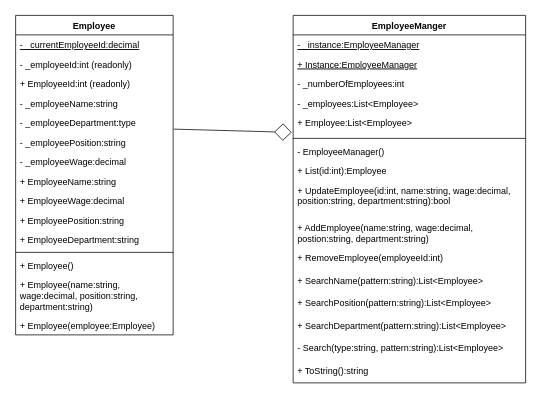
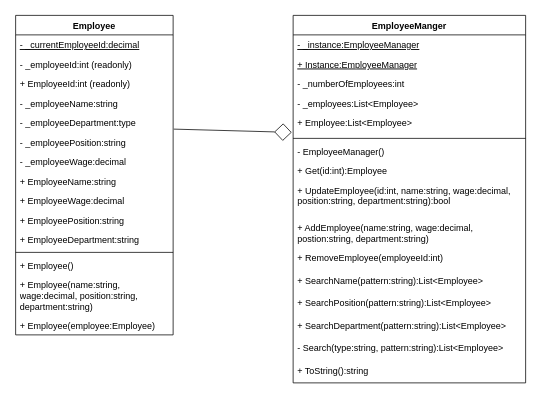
  <mxCell id="0" />
  <mxCell id="1" parent="0" />
  <mxCell id="2" style="edgeStyle=none;rounded=0;orthogonalLoop=1;jettySize=auto;html=1;endArrow=diamond;endFill=0;strokeWidth=1;fontSize=16;jumpSize=2;endSize=21;exitX=1.004;exitY=0.833;exitDx=0;exitDy=0;entryX=-0.006;entryY=0.867;entryDx=0;entryDy=0;exitPerimeter=0;entryPerimeter=0;" parent="1" source="8" target="24" edge="1"><mxGeometry relative="1" as="geometry"><mxPoint x="377" y="132" as="sourcePoint" /><mxPoint x="350" y="80" as="targetPoint" /></mxGeometry></mxCell>
  <mxCell id="3" value="Employee" style="swimlane;fontStyle=1;align=center;verticalAlign=top;childLayout=stackLayout;horizontal=1;startSize=26;horizontalStack=0;resizeParent=1;resizeParentMax=0;resizeLast=0;collapsible=1;marginBottom=0;" parent="1" vertex="1"><mxGeometry x="20" y="20" width="210" height="426" as="geometry"><mxRectangle x="330" y="170" width="90" height="26" as="alternateBounds" /></mxGeometry></mxCell>
  <mxCell id="4" value="- _currentEmployeeId:decimal" style="text;strokeColor=none;fillColor=none;align=left;verticalAlign=top;spacingLeft=4;spacingRight=4;overflow=hidden;rotatable=0;points=[[0,0.5],[1,0.5]];portConstraint=eastwest;fontStyle=4" parent="3" vertex="1"><mxGeometry y="26" width="210" height="26" as="geometry" /></mxCell>
  <mxCell id="5" value="- _employeeId:int (readonly)" style="text;strokeColor=none;fillColor=none;align=left;verticalAlign=top;spacingLeft=4;spacingRight=4;overflow=hidden;rotatable=0;points=[[0,0.5],[1,0.5]];portConstraint=eastwest;" parent="3" vertex="1"><mxGeometry y="52" width="210" height="26" as="geometry" /></mxCell>
  <mxCell id="6" value="+ EmployeeId:int (readonly)" style="text;strokeColor=none;fillColor=none;align=left;verticalAlign=top;spacingLeft=4;spacingRight=4;overflow=hidden;rotatable=0;points=[[0,0.5],[1,0.5]];portConstraint=eastwest;" parent="3" vertex="1"><mxGeometry y="78" width="210" height="26" as="geometry" /></mxCell>
  <mxCell id="7" value="- _employeeName:string" style="text;strokeColor=none;fillColor=none;align=left;verticalAlign=top;spacingLeft=4;spacingRight=4;overflow=hidden;rotatable=0;points=[[0,0.5],[1,0.5]];portConstraint=eastwest;" parent="3" vertex="1"><mxGeometry y="104" width="210" height="26" as="geometry" /></mxCell>
  <mxCell id="8" value="- _employeeDepartment:type" style="text;strokeColor=none;fillColor=none;align=left;verticalAlign=top;spacingLeft=4;spacingRight=4;overflow=hidden;rotatable=0;points=[[0,0.5],[1,0.5]];portConstraint=eastwest;" parent="3" vertex="1"><mxGeometry y="130" width="210" height="26" as="geometry" /></mxCell>
  <mxCell id="9" value="- _employeePosition:string" style="text;strokeColor=none;fillColor=none;align=left;verticalAlign=top;spacingLeft=4;spacingRight=4;overflow=hidden;rotatable=0;points=[[0,0.5],[1,0.5]];portConstraint=eastwest;" parent="3" vertex="1"><mxGeometry y="156" width="210" height="26" as="geometry" /></mxCell>
  <mxCell id="10" value="- _employeeWage:decimal" style="text;strokeColor=none;fillColor=none;align=left;verticalAlign=top;spacingLeft=4;spacingRight=4;overflow=hidden;rotatable=0;points=[[0,0.5],[1,0.5]];portConstraint=eastwest;" parent="3" vertex="1"><mxGeometry y="182" width="210" height="26" as="geometry" /></mxCell>
  <mxCell id="11" value="+ EmployeeName:string" style="text;strokeColor=none;fillColor=none;align=left;verticalAlign=top;spacingLeft=4;spacingRight=4;overflow=hidden;rotatable=0;points=[[0,0.5],[1,0.5]];portConstraint=eastwest;" parent="3" vertex="1"><mxGeometry y="208" width="210" height="26" as="geometry" /></mxCell>
  <mxCell id="12" value="+ EmployeeWage:decimal" style="text;strokeColor=none;fillColor=none;align=left;verticalAlign=top;spacingLeft=4;spacingRight=4;overflow=hidden;rotatable=0;points=[[0,0.5],[1,0.5]];portConstraint=eastwest;" parent="3" vertex="1"><mxGeometry y="234" width="210" height="26" as="geometry" /></mxCell>
  <mxCell id="13" value="+ EmployeePosition:string" style="text;strokeColor=none;fillColor=none;align=left;verticalAlign=top;spacingLeft=4;spacingRight=4;overflow=hidden;rotatable=0;points=[[0,0.5],[1,0.5]];portConstraint=eastwest;" parent="3" vertex="1"><mxGeometry y="260" width="210" height="26" as="geometry" /></mxCell>
  <mxCell id="14" value="+ EmployeeDepartment:string" style="text;strokeColor=none;fillColor=none;align=left;verticalAlign=top;spacingLeft=4;spacingRight=4;overflow=hidden;rotatable=0;points=[[0,0.5],[1,0.5]];portConstraint=eastwest;" parent="3" vertex="1"><mxGeometry y="286" width="210" height="26" as="geometry" /></mxCell>
  <mxCell id="15" value="" style="line;strokeWidth=1;fillColor=none;align=left;verticalAlign=middle;spacingTop=-1;spacingLeft=3;spacingRight=3;rotatable=0;labelPosition=right;points=[];portConstraint=eastwest;" parent="3" vertex="1"><mxGeometry y="312" width="210" height="8" as="geometry" /></mxCell>
  <mxCell id="16" value="+ Employee()" style="text;strokeColor=none;fillColor=none;align=left;verticalAlign=top;spacingLeft=4;spacingRight=4;overflow=hidden;rotatable=0;points=[[0,0.5],[1,0.5]];portConstraint=eastwest;" parent="3" vertex="1"><mxGeometry y="320" width="210" height="26" as="geometry" /></mxCell>
  <mxCell id="17" value="+ Employee(name:string, wage:decimal, position:string, department:string)" style="text;strokeColor=none;fillColor=none;align=left;verticalAlign=top;spacingLeft=4;spacingRight=4;overflow=hidden;rotatable=0;points=[[0,0.5],[1,0.5]];portConstraint=eastwest;whiteSpace=wrap;" parent="3" vertex="1"><mxGeometry y="346" width="210" height="54" as="geometry" /></mxCell>
  <mxCell id="18" value="+ Employee(employee:Employee)" style="text;strokeColor=none;fillColor=none;align=left;verticalAlign=top;spacingLeft=4;spacingRight=4;overflow=hidden;rotatable=0;points=[[0,0.5],[1,0.5]];portConstraint=eastwest;" parent="3" vertex="1"><mxGeometry y="400" width="210" height="26" as="geometry" /></mxCell>
  <mxCell id="19" value="EmployeeManger" style="swimlane;fontStyle=1;align=center;verticalAlign=top;childLayout=stackLayout;horizontal=1;startSize=26;horizontalStack=0;resizeParent=1;resizeParentMax=0;resizeLast=0;collapsible=1;marginBottom=0;" parent="1" vertex="1"><mxGeometry x="390" y="20" width="310" height="490" as="geometry"><mxRectangle x="330" y="170" width="90" height="26" as="alternateBounds" /></mxGeometry></mxCell>
  <mxCell id="20" value="- _instance:EmployeeManager" style="text;strokeColor=none;fillColor=none;align=left;verticalAlign=top;spacingLeft=4;spacingRight=4;overflow=hidden;rotatable=0;points=[[0,0.5],[1,0.5]];portConstraint=eastwest;fontStyle=4" parent="19" vertex="1"><mxGeometry y="26" width="310" height="26" as="geometry" /></mxCell>
  <mxCell id="21" value="+ Instance:EmployeeManager" style="text;strokeColor=none;fillColor=none;align=left;verticalAlign=top;spacingLeft=4;spacingRight=4;overflow=hidden;rotatable=0;points=[[0,0.5],[1,0.5]];portConstraint=eastwest;fontStyle=4" parent="19" vertex="1"><mxGeometry y="52" width="310" height="26" as="geometry" /></mxCell>
  <mxCell id="22" value="- _numberOfEmployees:int" style="text;strokeColor=none;fillColor=none;align=left;verticalAlign=top;spacingLeft=4;spacingRight=4;overflow=hidden;rotatable=0;points=[[0,0.5],[1,0.5]];portConstraint=eastwest;" parent="19" vertex="1"><mxGeometry y="78" width="310" height="26" as="geometry" /></mxCell>
  <mxCell id="23" value="- _employees:List&lt;Employee&gt;" style="text;strokeColor=none;fillColor=none;align=left;verticalAlign=top;spacingLeft=4;spacingRight=4;overflow=hidden;rotatable=0;points=[[0,0.5],[1,0.5]];portConstraint=eastwest;" parent="19" vertex="1"><mxGeometry y="104" width="310" height="26" as="geometry" /></mxCell>
  <mxCell id="24" value="+ Employee:List&lt;Employee&gt;" style="text;strokeColor=none;fillColor=none;align=left;verticalAlign=top;spacingLeft=4;spacingRight=4;overflow=hidden;rotatable=0;points=[[0,0.5],[1,0.5]];portConstraint=eastwest;" parent="19" vertex="1"><mxGeometry y="130" width="310" height="30" as="geometry" /></mxCell>
  <mxCell id="25" value="" style="line;strokeWidth=1;fillColor=none;align=left;verticalAlign=middle;spacingTop=-1;spacingLeft=3;spacingRight=3;rotatable=0;labelPosition=right;points=[];portConstraint=eastwest;" parent="19" vertex="1"><mxGeometry y="160" width="310" height="8" as="geometry" /></mxCell>
  <mxCell id="26" value="- EmployeeManager()" style="text;strokeColor=none;fillColor=none;align=left;verticalAlign=top;spacingLeft=4;spacingRight=4;overflow=hidden;rotatable=0;points=[[0,0.5],[1,0.5]];portConstraint=eastwest;" parent="19" vertex="1"><mxGeometry y="168" width="310" height="26" as="geometry" /></mxCell>
- <mxCell id="27" value="+ List(id:int):Employee" style="text;strokeColor=none;fillColor=none;align=left;verticalAlign=top;spacingLeft=4;spacingRight=4;overflow=hidden;rotatable=0;points=[[0,0.5],[1,0.5]];portConstraint=eastwest;" parent="19" vertex="1"><mxGeometry y="194" width="310" height="26" as="geometry" /></mxCell>
+ <mxCell id="27" value="+ Get(id:int):Employee" style="text;strokeColor=none;fillColor=none;align=left;verticalAlign=top;spacingLeft=4;spacingRight=4;overflow=hidden;rotatable=0;points=[[0,0.5],[1,0.5]];portConstraint=eastwest;" parent="19" vertex="1"><mxGeometry y="194" width="310" height="26" as="geometry" /></mxCell>
  <mxCell id="28" value="+ UpdateEmployee(id:int, name:string, wage:decimal, position:string, department:string):bool" style="text;strokeColor=none;fillColor=none;align=left;verticalAlign=top;spacingLeft=4;spacingRight=4;overflow=hidden;rotatable=0;points=[[0,0.5],[1,0.5]];portConstraint=eastwest;whiteSpace=wrap;" parent="19" vertex="1"><mxGeometry y="220" width="310" height="50" as="geometry" /></mxCell>
  <mxCell id="29" value="+ AddEmployee(name:string, wage:decimal, postion:string, department:string)" style="text;strokeColor=none;fillColor=none;align=left;verticalAlign=top;spacingLeft=4;spacingRight=4;overflow=hidden;rotatable=0;points=[[0,0.5],[1,0.5]];portConstraint=eastwest;whiteSpace=wrap;" parent="19" vertex="1"><mxGeometry y="270" width="310" height="40" as="geometry" /></mxCell>
  <mxCell id="30" value="+ RemoveEmployee(employeeId:int)" style="text;strokeColor=none;fillColor=none;align=left;verticalAlign=top;spacingLeft=4;spacingRight=4;overflow=hidden;rotatable=0;points=[[0,0.5],[1,0.5]];portConstraint=eastwest;" parent="19" vertex="1"><mxGeometry y="310" width="310" height="30" as="geometry" /></mxCell>
  <mxCell id="31" value="+ SearchName(pattern:string):List&lt;Employee&gt;" style="text;strokeColor=none;fillColor=none;align=left;verticalAlign=top;spacingLeft=4;spacingRight=4;overflow=hidden;rotatable=0;points=[[0,0.5],[1,0.5]];portConstraint=eastwest;" parent="19" vertex="1"><mxGeometry y="340" width="310" height="30" as="geometry" /></mxCell>
  <mxCell id="32" value="+ SearchPosition(pattern:string):List&lt;Employee&gt;" style="text;strokeColor=none;fillColor=none;align=left;verticalAlign=top;spacingLeft=4;spacingRight=4;overflow=hidden;rotatable=0;points=[[0,0.5],[1,0.5]];portConstraint=eastwest;" parent="19" vertex="1"><mxGeometry y="370" width="310" height="30" as="geometry" /></mxCell>
  <mxCell id="33" value="+ SearchDepartment(pattern:string):List&lt;Employee&gt;" style="text;strokeColor=none;fillColor=none;align=left;verticalAlign=top;spacingLeft=4;spacingRight=4;overflow=hidden;rotatable=0;points=[[0,0.5],[1,0.5]];portConstraint=eastwest;" parent="19" vertex="1"><mxGeometry y="400" width="310" height="30" as="geometry" /></mxCell>
  <mxCell id="34" value="- Search(type:string, pattern:string):List&lt;Employee&gt;" style="text;strokeColor=none;fillColor=none;align=left;verticalAlign=top;spacingLeft=4;spacingRight=4;overflow=hidden;rotatable=0;points=[[0,0.5],[1,0.5]];portConstraint=eastwest;" parent="19" vertex="1"><mxGeometry y="430" width="310" height="30" as="geometry" /></mxCell>
  <mxCell id="35" value="+ ToString():string" style="text;strokeColor=none;fillColor=none;align=left;verticalAlign=top;spacingLeft=4;spacingRight=4;overflow=hidden;rotatable=0;points=[[0,0.5],[1,0.5]];portConstraint=eastwest;" parent="19" vertex="1"><mxGeometry y="460" width="310" height="30" as="geometry" /></mxCell>
